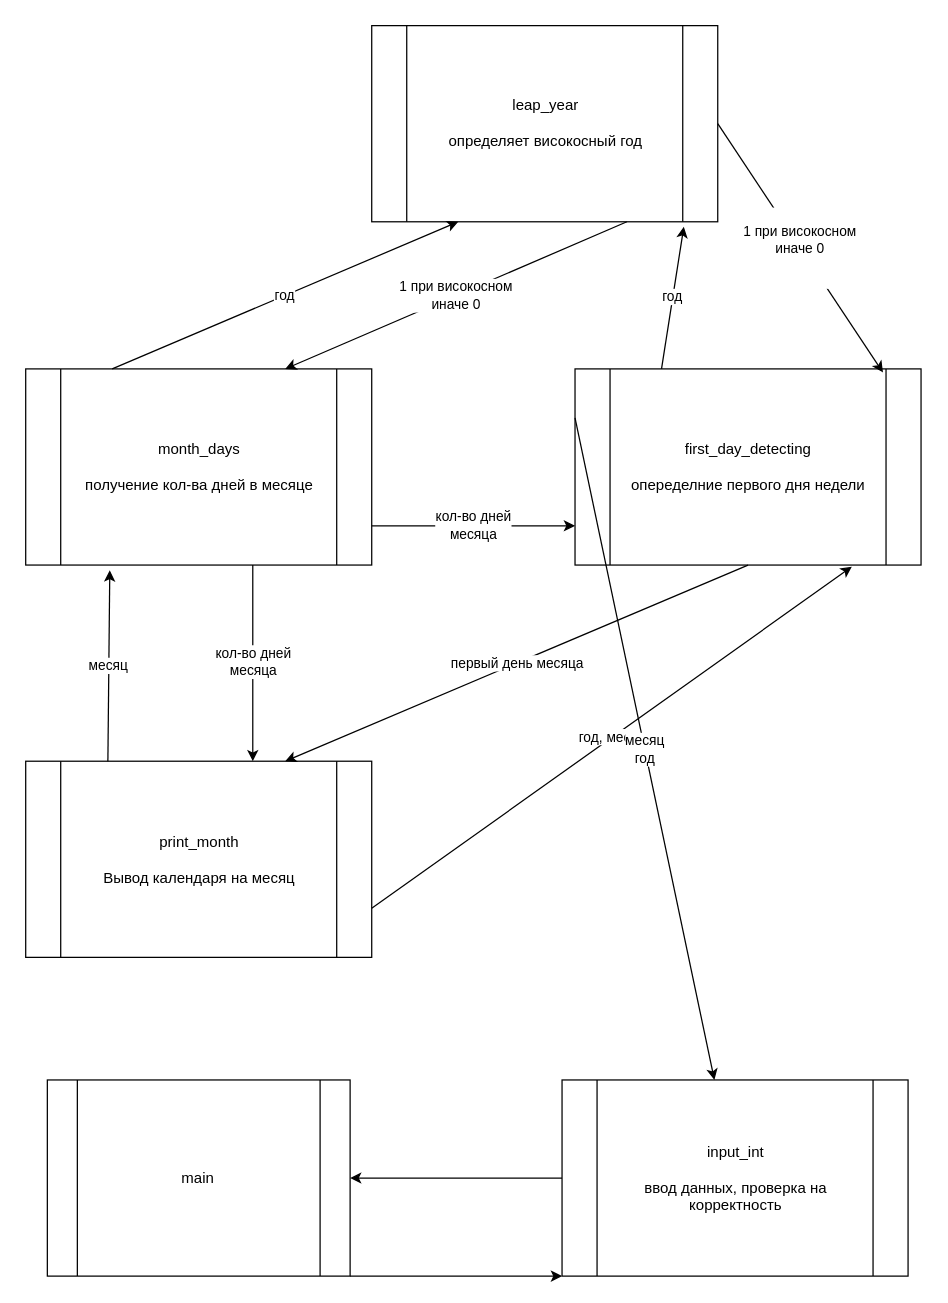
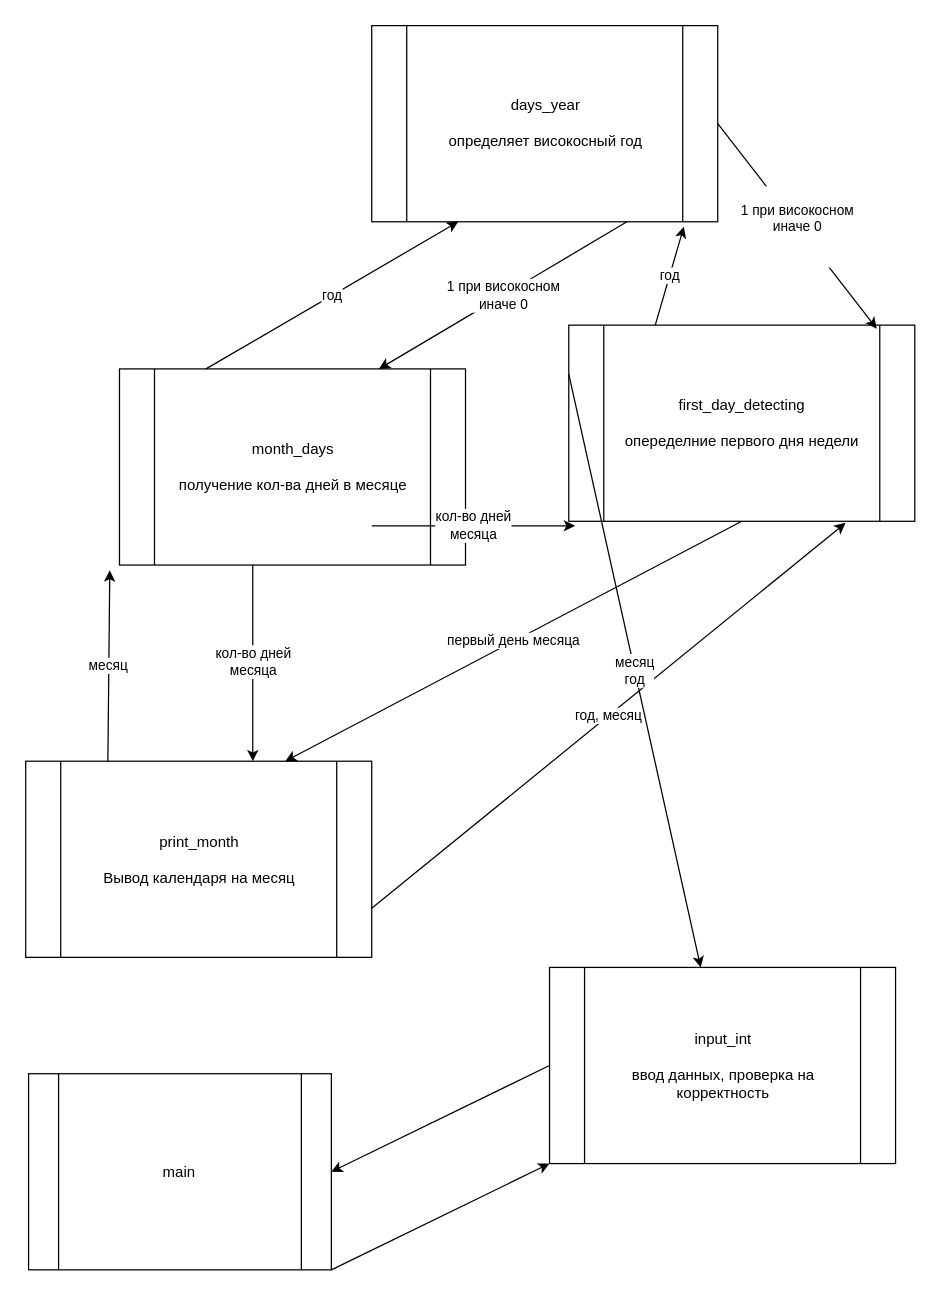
  <mxCell id="0" />
  <mxCell id="1" parent="0" />
  <mxCell id="2" value="" style="group" parent="1" vertex="1" connectable="0"><mxGeometry x="20" y="20" width="716" height="1000" as="geometry" /></mxCell>
- <mxCell id="3" value="leap_year&lt;br&gt;&lt;br&gt;определяет високосный год" style="shape=process;whiteSpace=wrap;html=1;backgroundOutline=1;" parent="2" vertex="1"><mxGeometry x="276.715" width="276.715" height="156.863" as="geometry" /></mxCell>
- <mxCell id="4" value="month_days&lt;br&gt;&lt;br&gt;получение кол-ва дней в месяце" style="shape=process;whiteSpace=wrap;html=1;backgroundOutline=1;" parent="2" vertex="1"><mxGeometry y="274.51" width="276.715" height="156.863" as="geometry" /></mxCell>
- <mxCell id="5" value="first_day_detecting&lt;br&gt;&lt;br&gt;опеределние первого дня недели" style="shape=process;whiteSpace=wrap;html=1;backgroundOutline=1;" parent="2" vertex="1"><mxGeometry x="439.285" y="274.51" width="276.715" height="156.863" as="geometry" /></mxCell>
+ <mxCell id="3" value="days_year&lt;br&gt;&lt;br&gt;определяет високосный год" style="shape=process;whiteSpace=wrap;html=1;backgroundOutline=1;" parent="2" vertex="1"><mxGeometry x="276.715" width="276.715" height="156.863" as="geometry" /></mxCell>
+ <mxCell id="4" value="month_days&lt;br&gt;&lt;br&gt;получение кол-ва дней в месяце" style="shape=process;whiteSpace=wrap;html=1;backgroundOutline=1;" parent="2" vertex="1"><mxGeometry x="75" y="274.51" width="276.715" height="156.863" as="geometry" /></mxCell>
+ <mxCell id="5" value="first_day_detecting&lt;br&gt;&lt;br&gt;опеределние первого дня недели" style="shape=process;whiteSpace=wrap;html=1;backgroundOutline=1;" parent="2" vertex="1"><mxGeometry x="434.285" y="239.51" width="276.715" height="156.863" as="geometry" /></mxCell>
  <mxCell id="6" value="кол-во дней&lt;br&gt;месяца" style="endArrow=classic;html=1;rounded=0;exitX=1;exitY=0.5;exitDx=0;exitDy=0;entryX=0;entryY=0.5;entryDx=0;entryDy=0;" parent="2" edge="1"><mxGeometry width="50" height="50" relative="1" as="geometry"><mxPoint x="276.715" y="400" as="sourcePoint" /><mxPoint x="439.285" y="400" as="targetPoint" /></mxGeometry></mxCell>
  <mxCell id="7" value="print_month&lt;br&gt;&lt;br&gt;Вывод календаря на месяц" style="shape=process;whiteSpace=wrap;html=1;backgroundOutline=1;" parent="2" vertex="1"><mxGeometry y="588.235" width="276.715" height="156.863" as="geometry" /></mxCell>
  <mxCell id="8" value="кол-во дней&lt;br&gt;месяца" style="endArrow=classic;html=1;rounded=0;entryX=0.5;entryY=0;entryDx=0;entryDy=0;exitX=0.5;exitY=1;exitDx=0;exitDy=0;" parent="2" edge="1"><mxGeometry width="50" height="50" relative="1" as="geometry"><mxPoint x="181.594" y="431.373" as="sourcePoint" /><mxPoint x="181.594" y="588.235" as="targetPoint" /></mxGeometry></mxCell>
  <mxCell id="9" value="первый день месяца" style="endArrow=classic;html=1;rounded=0;exitX=0.5;exitY=1;exitDx=0;exitDy=0;entryX=0.75;entryY=0;entryDx=0;entryDy=0;" parent="2" source="5" target="7" edge="1"><mxGeometry width="50" height="50" relative="1" as="geometry"><mxPoint x="276.715" y="705.882" as="sourcePoint" /><mxPoint x="363.188" y="607.843" as="targetPoint" /></mxGeometry></mxCell>
- <mxCell id="10" value="input_int&lt;br&gt;&lt;br&gt;ввод данных, проверка на корректность" style="shape=process;whiteSpace=wrap;html=1;backgroundOutline=1;" parent="2" vertex="1"><mxGeometry x="428.908" y="843.137" width="276.715" height="156.863" as="geometry" /></mxCell>
- <mxCell id="11" value="main&lt;br&gt;" style="shape=process;whiteSpace=wrap;html=1;backgroundOutline=1;" parent="2" vertex="1"><mxGeometry x="17.295" y="843.137" width="242.126" height="156.863" as="geometry" /></mxCell>
+ <mxCell id="10" value="input_int&lt;br&gt;&lt;br&gt;ввод данных, проверка на корректность" style="shape=process;whiteSpace=wrap;html=1;backgroundOutline=1;" parent="2" vertex="1"><mxGeometry x="418.908" y="753.137" width="276.715" height="156.863" as="geometry" /></mxCell>
+ <mxCell id="11" value="main&lt;br&gt;" style="shape=process;whiteSpace=wrap;html=1;backgroundOutline=1;" parent="2" vertex="1"><mxGeometry x="2.295" y="838.137" width="242.126" height="156.863" as="geometry" /></mxCell>
  <mxCell id="12" value="год" style="endArrow=classic;html=1;rounded=0;entryX=0.25;entryY=1;entryDx=0;entryDy=0;exitX=0.25;exitY=0;exitDx=0;exitDy=0;" parent="2" source="4" target="3" edge="1"><mxGeometry width="50" height="50" relative="1" as="geometry"><mxPoint x="172.947" y="450.98" as="sourcePoint" /><mxPoint x="259.42" y="352.941" as="targetPoint" /></mxGeometry></mxCell>
  <mxCell id="13" value="1 при високосном&lt;br&gt;иначе 0" style="endArrow=classic;html=1;rounded=0;entryX=0.75;entryY=0;entryDx=0;entryDy=0;" parent="2" target="4" edge="1"><mxGeometry width="50" height="50" relative="1" as="geometry"><mxPoint x="480.792" y="156.863" as="sourcePoint" /><mxPoint y="392.157" as="targetPoint" /></mxGeometry></mxCell>
  <mxCell id="14" value="месяц" style="endArrow=classic;html=1;rounded=0;entryX=0.368;entryY=1.027;entryDx=0;entryDy=0;entryPerimeter=0;" parent="2" edge="1"><mxGeometry width="50" height="50" relative="1" as="geometry"><mxPoint x="65.72" y="588.235" as="sourcePoint" /><mxPoint x="67.242" y="435.608" as="targetPoint" /></mxGeometry></mxCell>
  <mxCell id="15" value="год, месяц" style="endArrow=classic;html=1;rounded=0;entryX=0.8;entryY=1.008;entryDx=0;entryDy=0;entryPerimeter=0;exitX=1;exitY=0.75;exitDx=0;exitDy=0;" parent="2" source="7" target="5" edge="1"><mxGeometry width="50" height="50" relative="1" as="geometry"><mxPoint x="100.309" y="588.235" as="sourcePoint" /><mxPoint x="186.783" y="490.196" as="targetPoint" /></mxGeometry></mxCell>
  <mxCell id="16" value="" style="endArrow=classic;html=1;rounded=0;exitX=0;exitY=0.5;exitDx=0;exitDy=0;entryX=1;entryY=0.5;entryDx=0;entryDy=0;" parent="2" source="10" target="11" edge="1"><mxGeometry width="50" height="50" relative="1" as="geometry"><mxPoint x="100.309" y="588.235" as="sourcePoint" /><mxPoint x="186.783" y="490.196" as="targetPoint" /></mxGeometry></mxCell>
  <mxCell id="17" value="месяц&lt;br&gt;год" style="endArrow=classic;html=1;rounded=0;exitX=0;exitY=0.25;exitDx=0;exitDy=0;" parent="2" source="5" target="10" edge="1"><mxGeometry width="50" height="50" relative="1" as="geometry"><mxPoint x="100.309" y="588.235" as="sourcePoint" /><mxPoint x="186.783" y="490.196" as="targetPoint" /></mxGeometry></mxCell>
  <mxCell id="18" value="год" style="endArrow=classic;html=1;rounded=0;entryX=0.902;entryY=1.025;entryDx=0;entryDy=0;entryPerimeter=0;exitX=0.25;exitY=0;exitDx=0;exitDy=0;" parent="2" source="5" target="3" edge="1"><mxGeometry width="50" height="50" relative="1" as="geometry"><mxPoint x="100.309" y="568.627" as="sourcePoint" /><mxPoint x="186.783" y="470.588" as="targetPoint" /></mxGeometry></mxCell>
  <mxCell id="19" value="&#10;&lt;span style=&quot;color: rgb(0, 0, 0); font-family: Helvetica; font-size: 11px; font-style: normal; font-variant-ligatures: normal; font-variant-caps: normal; font-weight: 400; letter-spacing: normal; orphans: 2; text-align: center; text-indent: 0px; text-transform: none; widows: 2; word-spacing: 0px; -webkit-text-stroke-width: 0px; background-color: rgb(255, 255, 255); text-decoration-thickness: initial; text-decoration-style: initial; text-decoration-color: initial; float: none; display: inline !important;&quot;&gt;1 при високосном&lt;/span&gt;&lt;br style=&quot;border-color: var(--border-color); color: rgb(0, 0, 0); font-family: Helvetica; font-size: 11px; font-style: normal; font-variant-ligatures: normal; font-variant-caps: normal; font-weight: 400; letter-spacing: normal; orphans: 2; text-align: center; text-indent: 0px; text-transform: none; widows: 2; word-spacing: 0px; -webkit-text-stroke-width: 0px; text-decoration-thickness: initial; text-decoration-style: initial; text-decoration-color: initial;&quot;&gt;&lt;span style=&quot;color: rgb(0, 0, 0); font-family: Helvetica; font-size: 11px; font-style: normal; font-variant-ligatures: normal; font-variant-caps: normal; font-weight: 400; letter-spacing: normal; orphans: 2; text-align: center; text-indent: 0px; text-transform: none; widows: 2; word-spacing: 0px; -webkit-text-stroke-width: 0px; background-color: rgb(255, 255, 255); text-decoration-thickness: initial; text-decoration-style: initial; text-decoration-color: initial; float: none; display: inline !important;&quot;&gt;иначе 0&lt;/span&gt;&#10;&#10;" style="endArrow=classic;html=1;rounded=0;exitX=1;exitY=0.5;exitDx=0;exitDy=0;entryX=0.89;entryY=0.018;entryDx=0;entryDy=0;entryPerimeter=0;" parent="2" source="3" target="5" edge="1"><mxGeometry width="50" height="50" relative="1" as="geometry"><mxPoint x="722.918" y="196.078" as="sourcePoint" /><mxPoint x="186.783" y="470.588" as="targetPoint" /></mxGeometry></mxCell>
  <mxCell id="20" value="" style="endArrow=classic;html=1;rounded=0;exitX=1;exitY=1;exitDx=0;exitDy=0;entryX=0;entryY=1;entryDx=0;entryDy=0;" parent="2" source="11" target="10" edge="1"><mxGeometry width="50" height="50" relative="1" as="geometry"><mxPoint x="-20.754" y="823.529" as="sourcePoint" /><mxPoint x="65.72" y="725.49" as="targetPoint" /></mxGeometry></mxCell>
